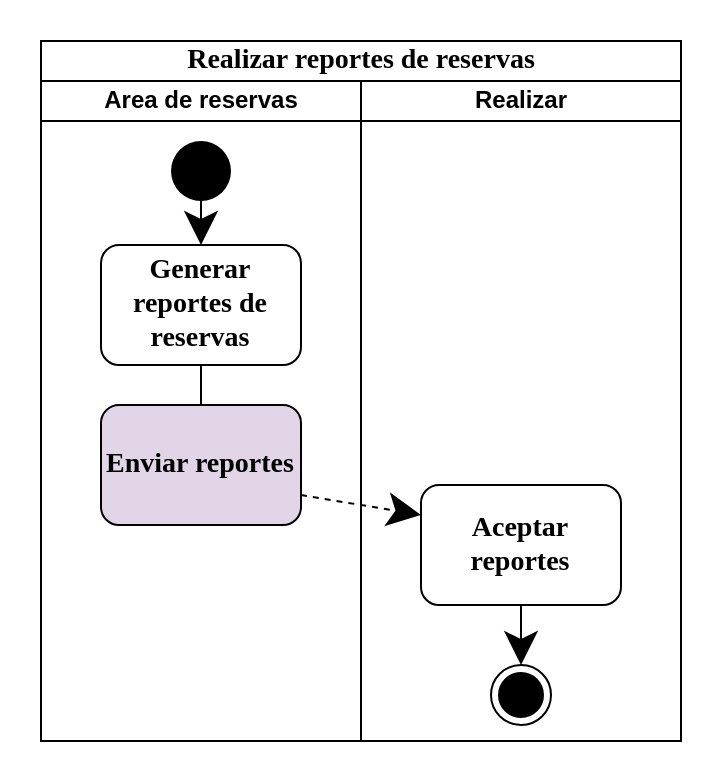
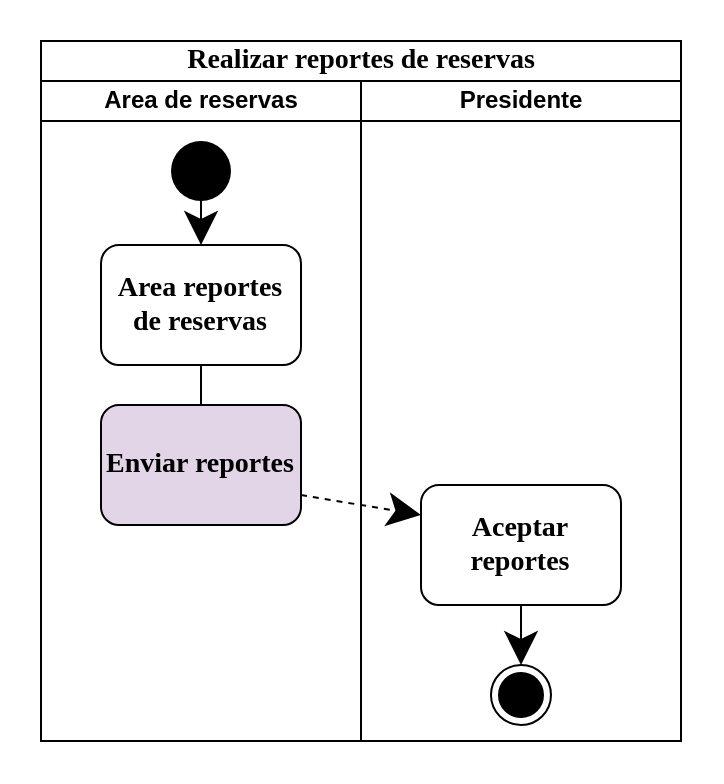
  <mxCell id="0" />
  <mxCell id="1" parent="0" />
  <mxCell id="2" value="&lt;font style=&quot;font-size: 14px&quot;&gt;Realizar reportes de reservas&lt;/font&gt;" style="swimlane;html=1;childLayout=stackLayout;startSize=20;rounded=0;shadow=0;labelBackgroundColor=none;strokeWidth=1;fontFamily=Verdana;fontSize=8;align=center;" parent="1" vertex="1"><mxGeometry x="20" y="20" width="320" height="350" as="geometry" /></mxCell>
  <mxCell id="3" value="Area de reservas" style="swimlane;html=1;startSize=20;" parent="2" vertex="1"><mxGeometry y="20" width="160" height="330" as="geometry" /></mxCell>
  <mxCell id="4" value="" style="ellipse;fillColor=#000000;strokeColor=none;hachureGap=4;pointerEvents=0;" parent="3" vertex="1"><mxGeometry x="65" y="30" width="30" height="30" as="geometry" /></mxCell>
  <mxCell id="5" value="" style="endArrow=classic;html=1;startSize=14;endSize=14;sourcePerimeterSpacing=8;targetPerimeterSpacing=8;exitX=0.5;exitY=1;exitDx=0;exitDy=0;entryX=0.5;entryY=0;entryDx=0;entryDy=0;" parent="3" source="4" target="6" edge="1"><mxGeometry width="50" height="50" relative="1" as="geometry"><mxPoint x="85" y="70" as="sourcePoint" /><mxPoint x="85" y="84.5" as="targetPoint" /></mxGeometry></mxCell>
- <mxCell id="6" value="Generar reportes de reservas" style="rounded=1;whiteSpace=wrap;html=1;shadow=0;labelBackgroundColor=none;strokeWidth=1;fontFamily=Verdana;fontSize=14;align=center;fontStyle=1" parent="3" vertex="1"><mxGeometry x="30" y="82" width="100" height="60" as="geometry" /></mxCell>
+ <mxCell id="6" value="Area reportes de reservas" style="rounded=1;whiteSpace=wrap;html=1;shadow=0;labelBackgroundColor=none;strokeWidth=1;fontFamily=Verdana;fontSize=14;align=center;fontStyle=1" parent="3" vertex="1"><mxGeometry x="30" y="82" width="100" height="60" as="geometry" /></mxCell>
  <mxCell id="7" value="Enviar reportes" style="rounded=1;whiteSpace=wrap;html=1;shadow=0;labelBackgroundColor=none;strokeWidth=1;fontFamily=Verdana;fontSize=14;align=center;fontStyle=1;fillColor=#e1d5e7;" parent="3" vertex="1"><mxGeometry x="30" y="162" width="100" height="60" as="geometry" /></mxCell>
  <mxCell id="8" value="" style="endArrow=none;html=1;startSize=14;endSize=14;sourcePerimeterSpacing=8;targetPerimeterSpacing=8;exitX=0.5;exitY=1;exitDx=0;exitDy=0;entryX=0.5;entryY=0;entryDx=0;entryDy=0;" parent="3" source="6" target="7" edge="1"><mxGeometry width="50" height="50" relative="1" as="geometry"><mxPoint x="190" y="87" as="sourcePoint" /><mxPoint x="140" y="107" as="targetPoint" /></mxGeometry></mxCell>
- <mxCell id="9" value="Realizar" style="swimlane;html=1;startSize=20;" parent="2" vertex="1"><mxGeometry x="160" y="20" width="160" height="330" as="geometry" /></mxCell>
+ <mxCell id="9" value="Presidente" style="swimlane;html=1;startSize=20;" parent="2" vertex="1"><mxGeometry x="160" y="20" width="160" height="330" as="geometry" /></mxCell>
  <mxCell id="10" value="Aceptar reportes" style="rounded=1;whiteSpace=wrap;html=1;shadow=0;labelBackgroundColor=none;strokeWidth=1;fontFamily=Verdana;fontSize=14;align=center;fontStyle=1" parent="9" vertex="1"><mxGeometry x="30" y="202" width="100" height="60" as="geometry" /></mxCell>
  <mxCell id="11" value="" style="ellipse;html=1;shape=endState;fillColor=#000000;strokeColor=#000000;hachureGap=4;pointerEvents=0;" parent="9" vertex="1"><mxGeometry x="65" y="292" width="30" height="30" as="geometry" /></mxCell>
  <mxCell id="12" value="" style="endArrow=classic;html=1;startSize=14;endSize=14;sourcePerimeterSpacing=8;targetPerimeterSpacing=8;exitX=0.5;exitY=1;exitDx=0;exitDy=0;entryX=0.5;entryY=0;entryDx=0;entryDy=0;" parent="9" source="10" target="11" edge="1"><mxGeometry width="50" height="50" relative="1" as="geometry"><mxPoint x="235" y="216" as="sourcePoint" /><mxPoint x="230" y="246" as="targetPoint" /></mxGeometry></mxCell>
  <mxCell id="13" value="" style="endArrow=classic;html=1;startSize=14;endSize=14;sourcePerimeterSpacing=8;targetPerimeterSpacing=8;exitX=1;exitY=0.75;exitDx=0;exitDy=0;entryX=0;entryY=0.25;entryDx=0;entryDy=0;dashed=1;" parent="2" source="7" target="10" edge="1"><mxGeometry width="50" height="50" relative="1" as="geometry"><mxPoint x="190" y="107" as="sourcePoint" /><mxPoint x="140" y="127" as="targetPoint" /></mxGeometry></mxCell>
